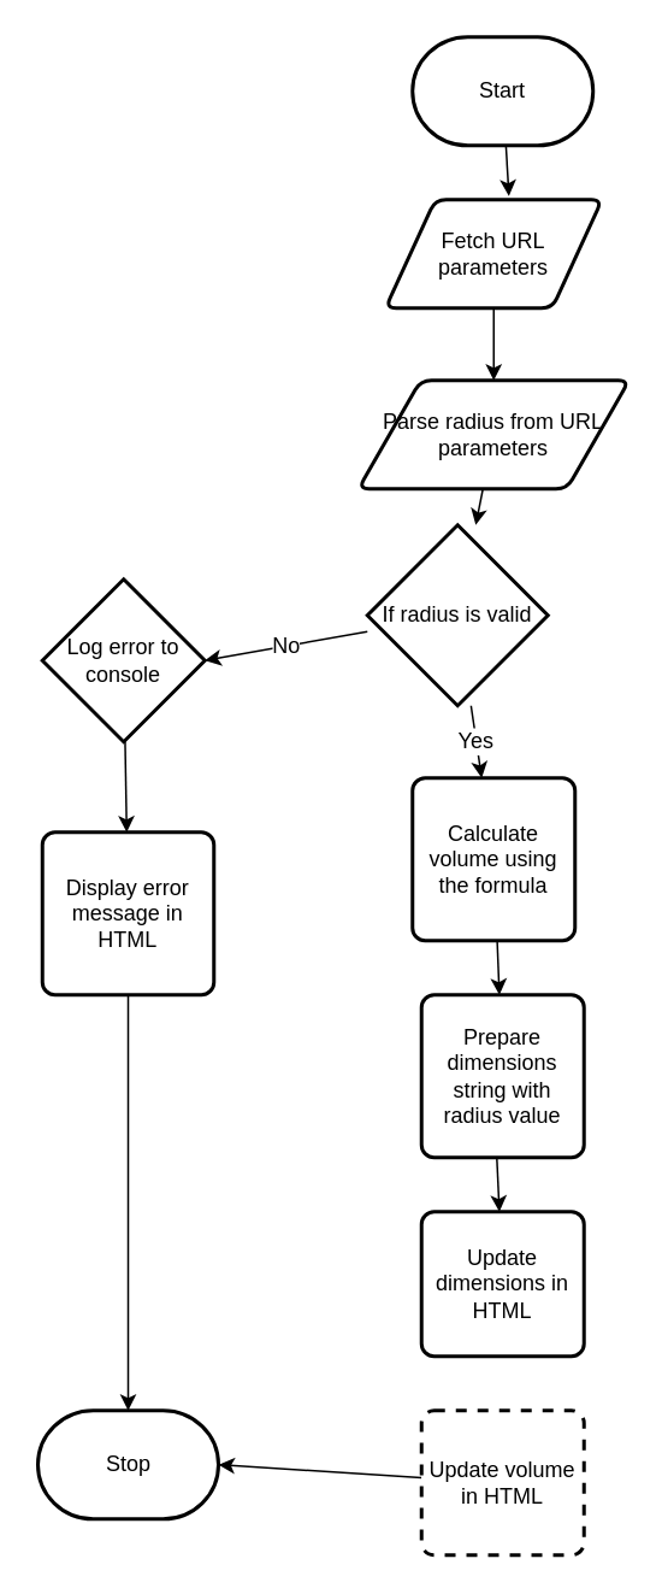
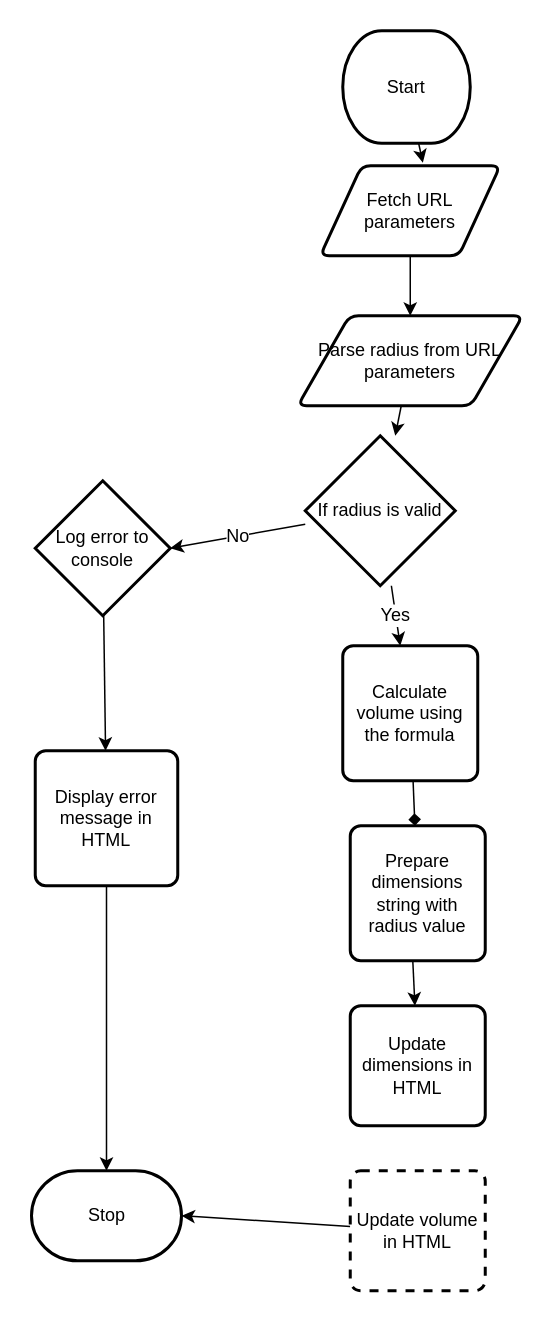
  <mxCell id="0" />
  <mxCell id="1" parent="0" />
  <mxCell id="2" style="edgeStyle=none;html=1;entryX=0.57;entryY=-0.033;entryDx=0;entryDy=0;entryPerimeter=0;" edge="1" parent="1" source="3" target="6"><mxGeometry relative="1" as="geometry" /></mxCell>
- <mxCell id="3" value="Start" style="strokeWidth=2;html=1;shape=mxgraph.flowchart.terminator;whiteSpace=wrap;" parent="1" vertex="1"><mxGeometry x="228" y="20" width="100" height="60" as="geometry" /></mxCell>
+ <mxCell id="3" value="Start" style="strokeWidth=2;html=1;shape=mxgraph.flowchart.terminator;whiteSpace=wrap;" parent="1" vertex="1"><mxGeometry x="228" y="20" width="85" height="75" as="geometry" /></mxCell>
  <mxCell id="4" value="Stop" style="strokeWidth=2;html=1;shape=mxgraph.flowchart.terminator;whiteSpace=wrap;" parent="1" vertex="1"><mxGeometry x="20.5" y="780" width="100" height="60" as="geometry" /></mxCell>
  <mxCell id="5" style="edgeStyle=none;html=1;" edge="1" parent="1" source="6" target="8"><mxGeometry relative="1" as="geometry" /></mxCell>
  <mxCell id="6" value="Fetch URL parameters" style="shape=parallelogram;html=1;strokeWidth=2;perimeter=parallelogramPerimeter;whiteSpace=wrap;rounded=1;arcSize=12;size=0.23;" vertex="1" parent="1"><mxGeometry x="213" y="110" width="120" height="60" as="geometry" /></mxCell>
  <mxCell id="7" style="edgeStyle=none;html=1;" edge="1" parent="1" source="8" target="11"><mxGeometry relative="1" as="geometry" /></mxCell>
  <mxCell id="8" value="Parse radius from URL parameters" style="shape=parallelogram;html=1;strokeWidth=2;perimeter=parallelogramPerimeter;whiteSpace=wrap;rounded=1;arcSize=12;size=0.23;" vertex="1" parent="1"><mxGeometry x="198" y="210" width="150" height="60" as="geometry" /></mxCell>
  <mxCell id="9" value="Yes" style="edgeStyle=none;html=1;fontSize=12;" edge="1" parent="1" source="11" target="13"><mxGeometry relative="1" as="geometry" /></mxCell>
  <mxCell id="10" value="No" style="edgeStyle=none;html=1;entryX=1;entryY=0.5;entryDx=0;entryDy=0;fontSize=12;" edge="1" parent="1" source="11" target="19"><mxGeometry relative="1" as="geometry" /></mxCell>
  <mxCell id="11" value="If radius is valid" style="strokeWidth=2;html=1;shape=mxgraph.flowchart.decision;whiteSpace=wrap;" vertex="1" parent="1"><mxGeometry x="203" y="290" width="100" height="100" as="geometry" /></mxCell>
- <mxCell id="12" value="" style="edgeStyle=none;html=1;fontSize=12;" edge="1" parent="1" source="13" target="22"><mxGeometry relative="1" as="geometry" /></mxCell>
+ <mxCell id="12" value="" style="edgeStyle=none;html=1;fontSize=12;endArrow=diamond;" edge="1" parent="1" source="13" target="22"><mxGeometry relative="1" as="geometry" /></mxCell>
  <mxCell id="13" value="Calculate volume using the formula" style="rounded=1;whiteSpace=wrap;html=1;absoluteArcSize=1;arcSize=14;strokeWidth=2;" vertex="1" parent="1"><mxGeometry x="228" y="430" width="90" height="90" as="geometry" /></mxCell>
  <mxCell id="14" style="edgeStyle=none;html=1;fontSize=12;" edge="1" parent="1" target="15"><mxGeometry relative="1" as="geometry"><mxPoint x="273.761" y="620" as="sourcePoint" /></mxGeometry></mxCell>
  <mxCell id="15" value="Update dimensions in HTML" style="rounded=1;whiteSpace=wrap;html=1;absoluteArcSize=1;arcSize=14;strokeWidth=2;labelBackgroundColor=none;fontSize=12;" vertex="1" parent="1"><mxGeometry x="233" y="670" width="90" height="80" as="geometry" /></mxCell>
  <mxCell id="16" style="edgeStyle=none;html=1;entryX=1;entryY=0.5;entryDx=0;entryDy=0;entryPerimeter=0;fontSize=12;" edge="1" parent="1" source="17" target="4"><mxGeometry relative="1" as="geometry" /></mxCell>
  <mxCell id="17" value="Update volume in HTML" style="rounded=1;whiteSpace=wrap;html=1;absoluteArcSize=1;arcSize=14;strokeWidth=2;labelBackgroundColor=none;fontSize=12;dashed=1;" vertex="1" parent="1"><mxGeometry x="233" y="780" width="90" height="80" as="geometry" /></mxCell>
  <mxCell id="18" style="edgeStyle=none;html=1;fontSize=12;" edge="1" parent="1" source="19" target="21"><mxGeometry relative="1" as="geometry" /></mxCell>
  <mxCell id="19" value="Log error to console" style="rhombus;whiteSpace=wrap;html=1;absoluteArcSize=1;arcSize=14;strokeWidth=2;labelBackgroundColor=none;fontSize=12;" vertex="1" parent="1"><mxGeometry x="23" y="320" width="90" height="90" as="geometry" /></mxCell>
  <mxCell id="20" style="edgeStyle=none;html=1;fontSize=12;" edge="1" parent="1" source="21" target="4"><mxGeometry relative="1" as="geometry" /></mxCell>
- <mxCell id="21" value="Display error message in HTML" style="rounded=1;whiteSpace=wrap;html=1;absoluteArcSize=1;arcSize=14;strokeWidth=2;labelBackgroundColor=none;fontSize=12;" vertex="1" parent="1"><mxGeometry x="23" y="460" width="95" height="90" as="geometry" /></mxCell>
+ <mxCell id="21" value="Display error message in HTML" style="rounded=1;whiteSpace=wrap;html=1;absoluteArcSize=1;arcSize=14;strokeWidth=2;labelBackgroundColor=none;fontSize=12;" vertex="1" parent="1"><mxGeometry x="23" y="500" width="95" height="90" as="geometry" /></mxCell>
  <mxCell id="22" value="&lt;span style=&quot;&quot;&gt;Prepare dimensions string with radius value&lt;/span&gt;" style="rounded=1;whiteSpace=wrap;html=1;absoluteArcSize=1;arcSize=14;strokeWidth=2;labelBackgroundColor=none;fontSize=12;" vertex="1" parent="1"><mxGeometry x="233" y="550" width="90" height="90" as="geometry" /></mxCell>
